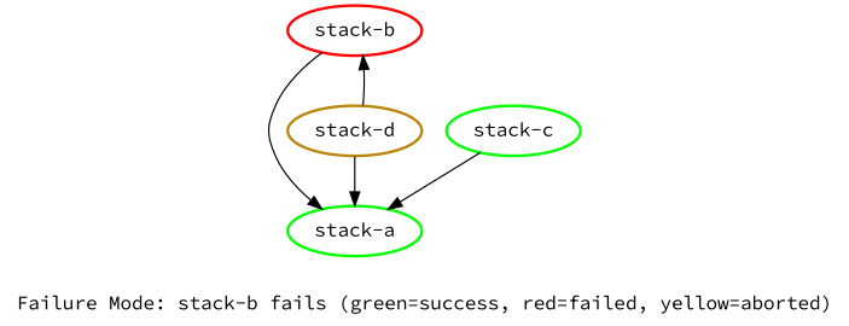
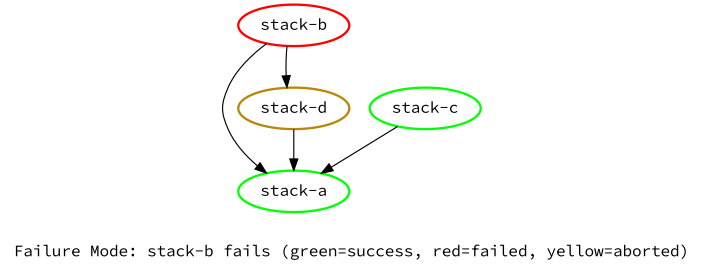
  digraph {
    fontname="Source Code Pro"
    label="Failure Mode: stack-b fails (green=success, red=failed, yellow=aborted)"
    node [color=green fontname="Source Code Pro" penwidth=2.0]
    edge [fontname="Source Code Pro"]
    "stack-b" [color=red]
    "stack-a"
    "stack-c"
    "stack-d" [color=darkgoldenrod]
    "stack-b" -> "stack-a"
    "stack-c" -> "stack-a"
-   "stack-d" -> "stack-b"
+   "stack-b" -> "stack-d"
    "stack-d" -> "stack-a"
  }
